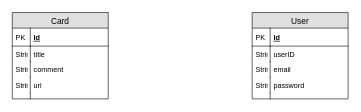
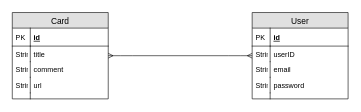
  <mxCell id="0" />
  <mxCell id="1" parent="0" />
  <mxCell id="2" value="Card" style="swimlane;fontStyle=0;childLayout=stackLayout;horizontal=1;startSize=26;fillColor=#e0e0e0;horizontalStack=0;resizeParent=1;resizeParentMax=0;resizeLast=0;collapsible=1;marginBottom=0;swimlaneFillColor=#ffffff;align=center;fontSize=14;" vertex="1" parent="1"><mxGeometry x="20" y="20" width="160" height="144" as="geometry" /></mxCell>
  <mxCell id="3" value="id" style="shape=partialRectangle;top=0;left=0;right=0;bottom=1;align=left;verticalAlign=middle;fillColor=none;spacingLeft=34;spacingRight=4;overflow=hidden;rotatable=0;points=[[0,0.5],[1,0.5]];portConstraint=eastwest;dropTarget=0;fontStyle=5;fontSize=12;" vertex="1" parent="2"><mxGeometry y="26" width="160" height="30" as="geometry" /></mxCell>
  <mxCell id="4" value="PK" style="shape=partialRectangle;top=0;left=0;bottom=0;fillColor=none;align=left;verticalAlign=middle;spacingLeft=4;spacingRight=4;overflow=hidden;rotatable=0;points=[];portConstraint=eastwest;part=1;fontSize=12;" vertex="1" connectable="0" parent="3"><mxGeometry width="30" height="30" as="geometry" /></mxCell>
  <mxCell id="5" value="title" style="shape=partialRectangle;top=0;left=0;right=0;bottom=0;align=left;verticalAlign=top;fillColor=none;spacingLeft=34;spacingRight=4;overflow=hidden;rotatable=0;points=[[0,0.5],[1,0.5]];portConstraint=eastwest;dropTarget=0;fontSize=12;" vertex="1" parent="2"><mxGeometry y="56" width="160" height="26" as="geometry" /></mxCell>
  <mxCell id="6" value="String" style="shape=partialRectangle;top=0;left=0;bottom=0;fillColor=none;align=left;verticalAlign=top;spacingLeft=4;spacingRight=4;overflow=hidden;rotatable=0;points=[];portConstraint=eastwest;part=1;fontSize=12;" vertex="1" connectable="0" parent="5"><mxGeometry width="30" height="26" as="geometry" /></mxCell>
  <mxCell id="7" value="comment" style="shape=partialRectangle;top=0;left=0;right=0;bottom=0;align=left;verticalAlign=top;fillColor=none;spacingLeft=34;spacingRight=4;overflow=hidden;rotatable=0;points=[[0,0.5],[1,0.5]];portConstraint=eastwest;dropTarget=0;fontSize=12;" vertex="1" parent="2"><mxGeometry y="82" width="160" height="26" as="geometry" /></mxCell>
  <mxCell id="8" value="String" style="shape=partialRectangle;top=0;left=0;bottom=0;fillColor=none;align=left;verticalAlign=top;spacingLeft=4;spacingRight=4;overflow=hidden;rotatable=0;points=[];portConstraint=eastwest;part=1;fontSize=12;" vertex="1" connectable="0" parent="7"><mxGeometry width="30" height="26" as="geometry" /></mxCell>
  <mxCell id="9" value="url" style="shape=partialRectangle;top=0;left=0;right=0;bottom=0;align=left;verticalAlign=top;fillColor=none;spacingLeft=34;spacingRight=4;overflow=hidden;rotatable=0;points=[[0,0.5],[1,0.5]];portConstraint=eastwest;dropTarget=0;fontSize=12;" vertex="1" parent="2"><mxGeometry y="108" width="160" height="26" as="geometry" /></mxCell>
  <mxCell id="10" value="String" style="shape=partialRectangle;top=0;left=0;bottom=0;fillColor=none;align=left;verticalAlign=top;spacingLeft=4;spacingRight=4;overflow=hidden;rotatable=0;points=[];portConstraint=eastwest;part=1;fontSize=12;" vertex="1" connectable="0" parent="9"><mxGeometry width="30" height="26" as="geometry" /></mxCell>
  <mxCell id="11" value="" style="shape=partialRectangle;top=0;left=0;right=0;bottom=0;align=left;verticalAlign=top;fillColor=none;spacingLeft=34;spacingRight=4;overflow=hidden;rotatable=0;points=[[0,0.5],[1,0.5]];portConstraint=eastwest;dropTarget=0;fontSize=12;" vertex="1" parent="2"><mxGeometry y="134" width="160" height="10" as="geometry" /></mxCell>
  <mxCell id="12" value="" style="shape=partialRectangle;top=0;left=0;bottom=0;fillColor=none;align=left;verticalAlign=top;spacingLeft=4;spacingRight=4;overflow=hidden;rotatable=0;points=[];portConstraint=eastwest;part=1;fontSize=12;" vertex="1" connectable="0" parent="11"><mxGeometry width="30" height="10" as="geometry" /></mxCell>
  <mxCell id="13" value="User" style="swimlane;fontStyle=0;childLayout=stackLayout;horizontal=1;startSize=26;fillColor=#e0e0e0;horizontalStack=0;resizeParent=1;resizeParentMax=0;resizeLast=0;collapsible=1;marginBottom=0;swimlaneFillColor=#ffffff;align=center;fontSize=14;" vertex="1" parent="1"><mxGeometry x="420" y="20" width="160" height="144" as="geometry" /></mxCell>
  <mxCell id="14" value="id" style="shape=partialRectangle;top=0;left=0;right=0;bottom=1;align=left;verticalAlign=middle;fillColor=none;spacingLeft=34;spacingRight=4;overflow=hidden;rotatable=0;points=[[0,0.5],[1,0.5]];portConstraint=eastwest;dropTarget=0;fontStyle=5;fontSize=12;" vertex="1" parent="13"><mxGeometry y="26" width="160" height="30" as="geometry" /></mxCell>
  <mxCell id="15" value="PK" style="shape=partialRectangle;top=0;left=0;bottom=0;fillColor=none;align=left;verticalAlign=middle;spacingLeft=4;spacingRight=4;overflow=hidden;rotatable=0;points=[];portConstraint=eastwest;part=1;fontSize=12;" vertex="1" connectable="0" parent="14"><mxGeometry width="30" height="30" as="geometry" /></mxCell>
  <mxCell id="16" value="userID" style="shape=partialRectangle;top=0;left=0;right=0;bottom=0;align=left;verticalAlign=top;fillColor=none;spacingLeft=34;spacingRight=4;overflow=hidden;rotatable=0;points=[[0,0.5],[1,0.5]];portConstraint=eastwest;dropTarget=0;fontSize=12;" vertex="1" parent="13"><mxGeometry y="56" width="160" height="26" as="geometry" /></mxCell>
  <mxCell id="17" value="String" style="shape=partialRectangle;top=0;left=0;bottom=0;fillColor=none;align=left;verticalAlign=top;spacingLeft=4;spacingRight=4;overflow=hidden;rotatable=0;points=[];portConstraint=eastwest;part=1;fontSize=12;" vertex="1" connectable="0" parent="16"><mxGeometry width="30" height="26" as="geometry" /></mxCell>
  <mxCell id="18" value="email" style="shape=partialRectangle;top=0;left=0;right=0;bottom=0;align=left;verticalAlign=top;fillColor=none;spacingLeft=34;spacingRight=4;overflow=hidden;rotatable=0;points=[[0,0.5],[1,0.5]];portConstraint=eastwest;dropTarget=0;fontSize=12;" vertex="1" parent="13"><mxGeometry y="82" width="160" height="26" as="geometry" /></mxCell>
  <mxCell id="19" value="String" style="shape=partialRectangle;top=0;left=0;bottom=0;fillColor=none;align=left;verticalAlign=top;spacingLeft=4;spacingRight=4;overflow=hidden;rotatable=0;points=[];portConstraint=eastwest;part=1;fontSize=12;" vertex="1" connectable="0" parent="18"><mxGeometry width="30" height="26" as="geometry" /></mxCell>
  <mxCell id="20" value="password" style="shape=partialRectangle;top=0;left=0;right=0;bottom=0;align=left;verticalAlign=top;fillColor=none;spacingLeft=34;spacingRight=4;overflow=hidden;rotatable=0;points=[[0,0.5],[1,0.5]];portConstraint=eastwest;dropTarget=0;fontSize=12;" vertex="1" parent="13"><mxGeometry y="108" width="160" height="26" as="geometry" /></mxCell>
  <mxCell id="21" value="String" style="shape=partialRectangle;top=0;left=0;bottom=0;fillColor=none;align=left;verticalAlign=top;spacingLeft=4;spacingRight=4;overflow=hidden;rotatable=0;points=[];portConstraint=eastwest;part=1;fontSize=12;" vertex="1" connectable="0" parent="20"><mxGeometry width="30" height="26" as="geometry" /></mxCell>
  <mxCell id="22" value="" style="shape=partialRectangle;top=0;left=0;right=0;bottom=0;align=left;verticalAlign=top;fillColor=none;spacingLeft=34;spacingRight=4;overflow=hidden;rotatable=0;points=[[0,0.5],[1,0.5]];portConstraint=eastwest;dropTarget=0;fontSize=12;" vertex="1" parent="13"><mxGeometry y="134" width="160" height="10" as="geometry" /></mxCell>
  <mxCell id="23" value="" style="shape=partialRectangle;top=0;left=0;bottom=0;fillColor=none;align=left;verticalAlign=top;spacingLeft=4;spacingRight=4;overflow=hidden;rotatable=0;points=[];portConstraint=eastwest;part=1;fontSize=12;" vertex="1" connectable="0" parent="22"><mxGeometry width="30" height="10" as="geometry" /></mxCell>
+ <mxCell id="24" value="" style="edgeStyle=entityRelationEdgeStyle;fontSize=12;html=1;endArrow=ERmany;startArrow=ERmany;" edge="1" parent="1" source="2" target="13"><mxGeometry width="100" height="100" relative="1" as="geometry"><mxPoint x="180" y="184" as="sourcePoint" /><mxPoint x="280" y="84" as="targetPoint" /></mxGeometry></mxCell>
